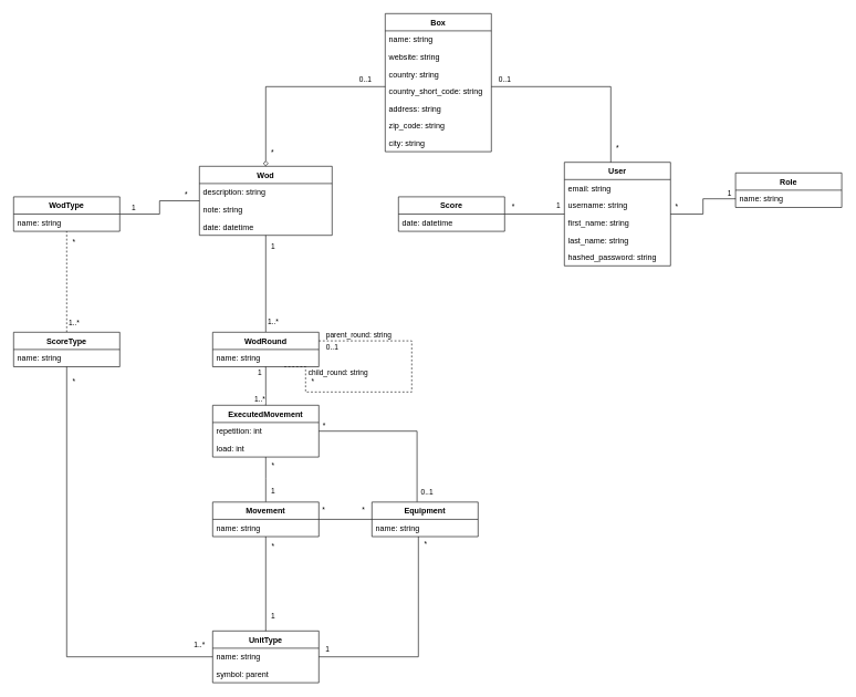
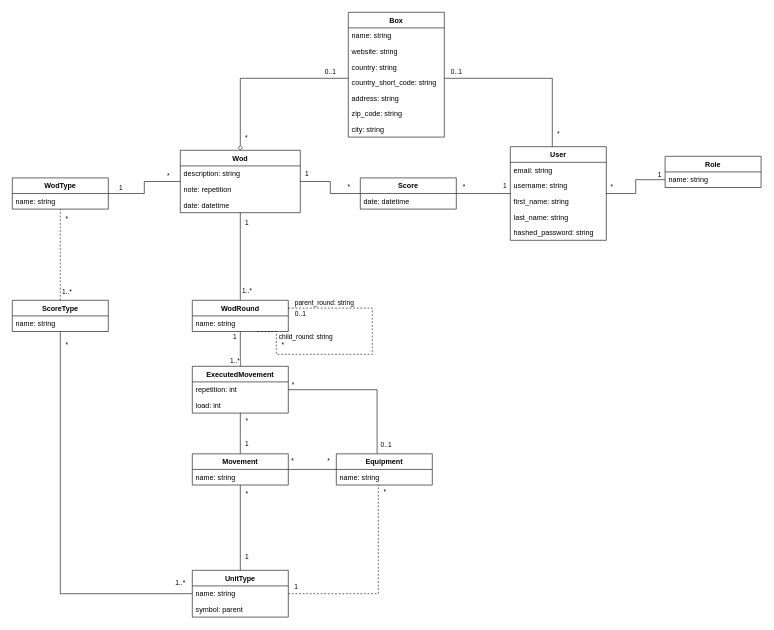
  <mxCell id="0" />
  <mxCell id="1" parent="0" />
  <mxCell id="2" value="Wod" style="swimlane;fontStyle=1;align=center;verticalAlign=top;childLayout=stackLayout;horizontal=1;startSize=26;horizontalStack=0;resizeParent=1;resizeParentMax=0;resizeLast=0;collapsible=1;marginBottom=0;" parent="1" vertex="1"><mxGeometry x="300" y="250" width="200" height="104" as="geometry" /></mxCell>
  <mxCell id="3" value="description: string" style="text;strokeColor=none;fillColor=none;align=left;verticalAlign=top;spacingLeft=4;spacingRight=4;overflow=hidden;rotatable=0;points=[[0,0.5],[1,0.5]];portConstraint=eastwest;" parent="2" vertex="1"><mxGeometry y="26" width="200" height="26" as="geometry" /></mxCell>
- <mxCell id="4" value="note: string" style="text;strokeColor=none;fillColor=none;align=left;verticalAlign=top;spacingLeft=4;spacingRight=4;overflow=hidden;rotatable=0;points=[[0,0.5],[1,0.5]];portConstraint=eastwest;" parent="2" vertex="1"><mxGeometry y="52" width="200" height="26" as="geometry" /></mxCell>
+ <mxCell id="4" value="note: repetition" style="text;strokeColor=none;fillColor=none;align=left;verticalAlign=top;spacingLeft=4;spacingRight=4;overflow=hidden;rotatable=0;points=[[0,0.5],[1,0.5]];portConstraint=eastwest;" parent="2" vertex="1"><mxGeometry y="52" width="200" height="26" as="geometry" /></mxCell>
  <mxCell id="5" value="date: datetime" style="text;strokeColor=none;fillColor=none;align=left;verticalAlign=top;spacingLeft=4;spacingRight=4;overflow=hidden;rotatable=0;points=[[0,0.5],[1,0.5]];portConstraint=eastwest;" parent="2" vertex="1"><mxGeometry y="78" width="200" height="26" as="geometry" /></mxCell>
  <mxCell id="6" style="edgeStyle=orthogonalEdgeStyle;rounded=0;orthogonalLoop=1;jettySize=auto;html=1;endArrow=none;endFill=0;" parent="1" source="9" target="2" edge="1"><mxGeometry relative="1" as="geometry" /></mxCell>
  <mxCell id="7" value="*" style="edgeLabel;html=1;align=center;verticalAlign=middle;resizable=0;points=[];" parent="6" vertex="1" connectable="0"><mxGeometry x="0.764" y="1" relative="1" as="geometry"><mxPoint x="-4" y="-9" as="offset" /></mxGeometry></mxCell>
  <mxCell id="8" value="1" style="edgeLabel;html=1;align=center;verticalAlign=middle;resizable=0;points=[];" parent="6" vertex="1" connectable="0"><mxGeometry x="-0.712" y="-1" relative="1" as="geometry"><mxPoint y="-11" as="offset" /></mxGeometry></mxCell>
  <mxCell id="9" value="WodType" style="swimlane;fontStyle=1;align=center;verticalAlign=top;childLayout=stackLayout;horizontal=1;startSize=26;horizontalStack=0;resizeParent=1;resizeParentMax=0;resizeLast=0;collapsible=1;marginBottom=0;" parent="1" vertex="1"><mxGeometry x="20" y="296" width="160" height="52" as="geometry" /></mxCell>
  <mxCell id="10" value="name: string" style="text;strokeColor=none;fillColor=none;align=left;verticalAlign=top;spacingLeft=4;spacingRight=4;overflow=hidden;rotatable=0;points=[[0,0.5],[1,0.5]];portConstraint=eastwest;" parent="9" vertex="1"><mxGeometry y="26" width="160" height="26" as="geometry" /></mxCell>
  <mxCell id="11" style="edgeStyle=orthogonalEdgeStyle;rounded=0;orthogonalLoop=1;jettySize=auto;html=1;exitX=0.5;exitY=0;exitDx=0;exitDy=0;endArrow=none;endFill=0;" parent="1" source="14" target="2" edge="1"><mxGeometry relative="1" as="geometry" /></mxCell>
  <mxCell id="12" value="1..*" style="edgeLabel;html=1;align=center;verticalAlign=middle;resizable=0;points=[];imageVerticalAlign=top;imageAspect=1;" parent="11" vertex="1" connectable="0"><mxGeometry x="-0.776" relative="1" as="geometry"><mxPoint x="10" as="offset" /></mxGeometry></mxCell>
  <mxCell id="13" value="1" style="edgeLabel;html=1;align=center;verticalAlign=middle;resizable=0;points=[];" parent="11" vertex="1" connectable="0"><mxGeometry x="0.781" y="-1" relative="1" as="geometry"><mxPoint x="9" as="offset" /></mxGeometry></mxCell>
  <mxCell id="14" value="WodRound" style="swimlane;fontStyle=1;align=center;verticalAlign=top;childLayout=stackLayout;horizontal=1;startSize=26;horizontalStack=0;resizeParent=1;resizeParentMax=0;resizeLast=0;collapsible=1;marginBottom=0;" parent="1" vertex="1"><mxGeometry x="320" y="500" width="160" height="52" as="geometry"><mxRectangle x="402" y="510" width="100" height="26" as="alternateBounds" /></mxGeometry></mxCell>
  <mxCell id="15" value="name: string" style="text;strokeColor=none;fillColor=none;align=left;verticalAlign=top;spacingLeft=4;spacingRight=4;overflow=hidden;rotatable=0;points=[[0,0.5],[1,0.5]];portConstraint=eastwest;" parent="14" vertex="1"><mxGeometry y="26" width="160" height="26" as="geometry" /></mxCell>
  <mxCell id="16" style="edgeStyle=orthogonalEdgeStyle;rounded=0;orthogonalLoop=1;jettySize=auto;html=1;exitX=1;exitY=0.25;exitDx=0;exitDy=0;entryX=0.663;entryY=1;entryDx=0;entryDy=0;entryPerimeter=0;endArrow=none;endFill=0;dashed=1;" parent="14" source="14" target="15" edge="1"><mxGeometry relative="1" as="geometry"><Array as="points"><mxPoint x="300" y="13" /><mxPoint x="300" y="90" /><mxPoint x="140" y="90" /><mxPoint x="140" y="52" /></Array></mxGeometry></mxCell>
  <mxCell id="17" value="parent_round: string" style="edgeLabel;html=1;align=center;verticalAlign=middle;resizable=0;points=[];" vertex="1" connectable="0" parent="16"><mxGeometry x="-0.767" relative="1" as="geometry"><mxPoint x="7.67" y="-10" as="offset" /></mxGeometry></mxCell>
  <mxCell id="18" value="child_round: string" style="edgeLabel;html=1;align=center;verticalAlign=middle;resizable=0;points=[];" vertex="1" connectable="0" parent="16"><mxGeometry x="0.601" relative="1" as="geometry"><mxPoint x="30" y="-30" as="offset" /></mxGeometry></mxCell>
  <mxCell id="19" value="*" style="edgeLabel;html=1;align=center;verticalAlign=middle;resizable=0;points=[];" vertex="1" connectable="0" parent="16"><mxGeometry x="0.723" relative="1" as="geometry"><mxPoint x="10" y="-5.33" as="offset" /></mxGeometry></mxCell>
  <mxCell id="20" value="0..1" style="edgeLabel;html=1;align=center;verticalAlign=middle;resizable=0;points=[];" vertex="1" connectable="0" parent="16"><mxGeometry x="-0.86" relative="1" as="geometry"><mxPoint x="-11.33" y="9" as="offset" /></mxGeometry></mxCell>
  <mxCell id="21" style="edgeStyle=orthogonalEdgeStyle;rounded=0;orthogonalLoop=1;jettySize=auto;html=1;exitX=0.5;exitY=0;exitDx=0;exitDy=0;endArrow=none;endFill=0;" parent="1" source="24" target="79" edge="1"><mxGeometry relative="1" as="geometry"><Array as="points"><mxPoint x="400" y="720" /><mxPoint x="400" y="720" /></Array></mxGeometry></mxCell>
  <mxCell id="22" value="1" style="edgeLabel;html=1;align=center;verticalAlign=middle;resizable=0;points=[];" parent="21" vertex="1" connectable="0"><mxGeometry x="-0.803" y="2" relative="1" as="geometry"><mxPoint x="12" y="-9.09" as="offset" /></mxGeometry></mxCell>
  <mxCell id="23" value="*" style="edgeLabel;html=1;align=center;verticalAlign=middle;resizable=0;points=[];" parent="21" vertex="1" connectable="0"><mxGeometry x="0.84" y="-1" relative="1" as="geometry"><mxPoint x="9" y="6.51" as="offset" /></mxGeometry></mxCell>
  <mxCell id="24" value="Movement" style="swimlane;fontStyle=1;align=center;verticalAlign=top;childLayout=stackLayout;horizontal=1;startSize=26;horizontalStack=0;resizeParent=1;resizeParentMax=0;resizeLast=0;collapsible=1;marginBottom=0;" parent="1" vertex="1"><mxGeometry x="320" y="755.89" width="160" height="52" as="geometry" /></mxCell>
  <mxCell id="25" value="name: string" style="text;strokeColor=none;fillColor=none;align=left;verticalAlign=top;spacingLeft=4;spacingRight=4;overflow=hidden;rotatable=0;points=[[0,0.5],[1,0.5]];portConstraint=eastwest;" parent="24" vertex="1"><mxGeometry y="26" width="160" height="26" as="geometry" /></mxCell>
  <mxCell id="26" style="edgeStyle=orthogonalEdgeStyle;rounded=0;orthogonalLoop=1;jettySize=auto;html=1;endArrow=none;endFill=0;" edge="1" parent="1" source="29" target="79"><mxGeometry relative="1" as="geometry"><mxPoint x="640" y="662" as="targetPoint" /><Array as="points"><mxPoint x="628" y="649" /></Array></mxGeometry></mxCell>
  <mxCell id="27" value="0..1" style="edgeLabel;html=1;align=center;verticalAlign=middle;resizable=0;points=[];" vertex="1" connectable="0" parent="26"><mxGeometry x="-0.689" relative="1" as="geometry"><mxPoint x="14" y="24.63" as="offset" /></mxGeometry></mxCell>
  <mxCell id="28" value="*" style="edgeLabel;html=1;align=center;verticalAlign=middle;resizable=0;points=[];" vertex="1" connectable="0" parent="26"><mxGeometry x="0.687" relative="1" as="geometry"><mxPoint x="-32.13" y="-9" as="offset" /></mxGeometry></mxCell>
  <mxCell id="29" value="Equipment" style="swimlane;fontStyle=1;align=center;verticalAlign=top;childLayout=stackLayout;horizontal=1;startSize=26;horizontalStack=0;resizeParent=1;resizeParentMax=0;resizeLast=0;collapsible=1;marginBottom=0;" parent="1" vertex="1"><mxGeometry x="560" y="755.89" width="160" height="52" as="geometry" /></mxCell>
  <mxCell id="30" value="name: string" style="text;strokeColor=none;fillColor=none;align=left;verticalAlign=top;spacingLeft=4;spacingRight=4;overflow=hidden;rotatable=0;points=[[0,0.5],[1,0.5]];portConstraint=eastwest;" parent="29" vertex="1"><mxGeometry y="26" width="160" height="26" as="geometry" /></mxCell>
  <mxCell id="31" style="edgeStyle=orthogonalEdgeStyle;rounded=0;orthogonalLoop=1;jettySize=auto;html=1;endArrow=none;endFill=0;" parent="1" source="29" target="24" edge="1"><mxGeometry relative="1" as="geometry"><mxPoint x="500" y="794.89" as="targetPoint" /></mxGeometry></mxCell>
  <mxCell id="32" value="*" style="edgeLabel;html=1;align=center;verticalAlign=middle;resizable=0;points=[];" parent="31" vertex="1" connectable="0"><mxGeometry x="-0.642" y="1" relative="1" as="geometry"><mxPoint y="-15.89" as="offset" /></mxGeometry></mxCell>
  <mxCell id="33" value="*" style="edgeLabel;html=1;align=center;verticalAlign=middle;resizable=0;points=[];" parent="31" vertex="1" connectable="0"><mxGeometry x="0.842" relative="1" as="geometry"><mxPoint y="-14.89" as="offset" /></mxGeometry></mxCell>
  <mxCell id="34" value="User" style="swimlane;fontStyle=1;align=center;verticalAlign=top;childLayout=stackLayout;horizontal=1;startSize=26;horizontalStack=0;resizeParent=1;resizeParentMax=0;resizeLast=0;collapsible=1;marginBottom=0;" parent="1" vertex="1"><mxGeometry x="850" y="244" width="160" height="156" as="geometry" /></mxCell>
  <mxCell id="35" value="email: string" style="text;strokeColor=none;fillColor=none;align=left;verticalAlign=top;spacingLeft=4;spacingRight=4;overflow=hidden;rotatable=0;points=[[0,0.5],[1,0.5]];portConstraint=eastwest;" parent="34" vertex="1"><mxGeometry y="26" width="160" height="26" as="geometry" /></mxCell>
  <mxCell id="36" value="username: string" style="text;strokeColor=none;fillColor=none;align=left;verticalAlign=top;spacingLeft=4;spacingRight=4;overflow=hidden;rotatable=0;points=[[0,0.5],[1,0.5]];portConstraint=eastwest;" parent="34" vertex="1"><mxGeometry y="52" width="160" height="26" as="geometry" /></mxCell>
  <mxCell id="37" value="first_name: string" style="text;strokeColor=none;fillColor=none;align=left;verticalAlign=top;spacingLeft=4;spacingRight=4;overflow=hidden;rotatable=0;points=[[0,0.5],[1,0.5]];portConstraint=eastwest;" parent="34" vertex="1"><mxGeometry y="78" width="160" height="26" as="geometry" /></mxCell>
  <mxCell id="38" value="last_name: string" style="text;strokeColor=none;fillColor=none;align=left;verticalAlign=top;spacingLeft=4;spacingRight=4;overflow=hidden;rotatable=0;points=[[0,0.5],[1,0.5]];portConstraint=eastwest;" parent="34" vertex="1"><mxGeometry y="104" width="160" height="26" as="geometry" /></mxCell>
  <mxCell id="39" value="hashed_password: string" style="text;strokeColor=none;fillColor=none;align=left;verticalAlign=top;spacingLeft=4;spacingRight=4;overflow=hidden;rotatable=0;points=[[0,0.5],[1,0.5]];portConstraint=eastwest;" parent="34" vertex="1"><mxGeometry y="130" width="160" height="26" as="geometry" /></mxCell>
  <mxCell id="40" style="edgeStyle=orthogonalEdgeStyle;rounded=0;orthogonalLoop=1;jettySize=auto;html=1;endArrow=diamond;endFill=0;" parent="1" source="43" target="2" edge="1"><mxGeometry relative="1" as="geometry"><Array as="points"><mxPoint x="400" y="130" /></Array></mxGeometry></mxCell>
  <mxCell id="41" value="*" style="edgeLabel;html=1;align=center;verticalAlign=middle;resizable=0;points=[];" vertex="1" connectable="0" parent="40"><mxGeometry x="0.87" y="1" relative="1" as="geometry"><mxPoint x="8.97" y="-2.63" as="offset" /></mxGeometry></mxCell>
  <mxCell id="42" value="0..1" style="edgeLabel;html=1;align=center;verticalAlign=middle;resizable=0;points=[];" vertex="1" connectable="0" parent="40"><mxGeometry x="-0.795" y="-1" relative="1" as="geometry"><mxPoint y="-9.03" as="offset" /></mxGeometry></mxCell>
  <mxCell id="43" value="Box" style="swimlane;fontStyle=1;align=center;verticalAlign=top;childLayout=stackLayout;horizontal=1;startSize=26;horizontalStack=0;resizeParent=1;resizeParentMax=0;resizeLast=0;collapsible=1;marginBottom=0;" parent="1" vertex="1"><mxGeometry x="580" y="20" width="160" height="208" as="geometry" /></mxCell>
  <mxCell id="44" value="name: string" style="text;strokeColor=none;fillColor=none;align=left;verticalAlign=top;spacingLeft=4;spacingRight=4;overflow=hidden;rotatable=0;points=[[0,0.5],[1,0.5]];portConstraint=eastwest;" parent="43" vertex="1"><mxGeometry y="26" width="160" height="26" as="geometry" /></mxCell>
  <mxCell id="45" value="website: string" style="text;strokeColor=none;fillColor=none;align=left;verticalAlign=top;spacingLeft=4;spacingRight=4;overflow=hidden;rotatable=0;points=[[0,0.5],[1,0.5]];portConstraint=eastwest;" parent="43" vertex="1"><mxGeometry y="52" width="160" height="26" as="geometry" /></mxCell>
  <mxCell id="46" value="country: string" style="text;strokeColor=none;fillColor=none;align=left;verticalAlign=top;spacingLeft=4;spacingRight=4;overflow=hidden;rotatable=0;points=[[0,0.5],[1,0.5]];portConstraint=eastwest;" parent="43" vertex="1"><mxGeometry y="78" width="160" height="26" as="geometry" /></mxCell>
  <mxCell id="47" value="country_short_code: string" style="text;strokeColor=none;fillColor=none;align=left;verticalAlign=top;spacingLeft=4;spacingRight=4;overflow=hidden;rotatable=0;points=[[0,0.5],[1,0.5]];portConstraint=eastwest;" parent="43" vertex="1"><mxGeometry y="104" width="160" height="26" as="geometry" /></mxCell>
  <mxCell id="48" value="address: string" style="text;strokeColor=none;fillColor=none;align=left;verticalAlign=top;spacingLeft=4;spacingRight=4;overflow=hidden;rotatable=0;points=[[0,0.5],[1,0.5]];portConstraint=eastwest;" parent="43" vertex="1"><mxGeometry y="130" width="160" height="26" as="geometry" /></mxCell>
  <mxCell id="49" value="zip_code: string" style="text;strokeColor=none;fillColor=none;align=left;verticalAlign=top;spacingLeft=4;spacingRight=4;overflow=hidden;rotatable=0;points=[[0,0.5],[1,0.5]];portConstraint=eastwest;" parent="43" vertex="1"><mxGeometry y="156" width="160" height="26" as="geometry" /></mxCell>
  <mxCell id="50" value="city: string" style="text;strokeColor=none;fillColor=none;align=left;verticalAlign=top;spacingLeft=4;spacingRight=4;overflow=hidden;rotatable=0;points=[[0,0.5],[1,0.5]];portConstraint=eastwest;" parent="43" vertex="1"><mxGeometry y="182" width="160" height="26" as="geometry" /></mxCell>
  <mxCell id="51" style="edgeStyle=orthogonalEdgeStyle;rounded=0;orthogonalLoop=1;jettySize=auto;html=1;endArrow=none;endFill=0;" parent="1" source="43" target="34" edge="1"><mxGeometry relative="1" as="geometry"><Array as="points"><mxPoint x="920" y="130" /></Array></mxGeometry></mxCell>
  <mxCell id="52" value="0..1" style="edgeLabel;html=1;align=center;verticalAlign=middle;resizable=0;points=[];" vertex="1" connectable="0" parent="51"><mxGeometry x="-0.643" relative="1" as="geometry"><mxPoint x="-32.57" y="-10.03" as="offset" /></mxGeometry></mxCell>
  <mxCell id="53" value="*" style="edgeLabel;html=1;align=center;verticalAlign=middle;resizable=0;points=[];" vertex="1" connectable="0" parent="51"><mxGeometry x="0.849" y="2" relative="1" as="geometry"><mxPoint x="7.97" as="offset" /></mxGeometry></mxCell>
  <mxCell id="54" style="edgeStyle=orthogonalEdgeStyle;rounded=0;orthogonalLoop=1;jettySize=auto;html=1;endArrow=none;endFill=0;" parent="1" source="34" target="57" edge="1"><mxGeometry relative="1" as="geometry" /></mxCell>
  <mxCell id="55" value="1" style="edgeLabel;html=1;align=center;verticalAlign=middle;resizable=0;points=[];" vertex="1" connectable="0" parent="54"><mxGeometry x="-0.235" y="-2" relative="1" as="geometry"><mxPoint x="24.29" y="-11" as="offset" /></mxGeometry></mxCell>
  <mxCell id="56" value="*" style="edgeLabel;html=1;align=center;verticalAlign=middle;resizable=0;points=[];" vertex="1" connectable="0" parent="54"><mxGeometry x="0.73" y="-2" relative="1" as="geometry"><mxPoint y="-10" as="offset" /></mxGeometry></mxCell>
  <mxCell id="57" value="Score" style="swimlane;fontStyle=1;align=center;verticalAlign=top;childLayout=stackLayout;horizontal=1;startSize=26;horizontalStack=0;resizeParent=1;resizeParentMax=0;resizeLast=0;collapsible=1;marginBottom=0;" parent="1" vertex="1"><mxGeometry x="600" y="296" width="160" height="52" as="geometry" /></mxCell>
  <mxCell id="58" value="date: datetime" style="text;strokeColor=none;fillColor=none;align=left;verticalAlign=top;spacingLeft=4;spacingRight=4;overflow=hidden;rotatable=0;points=[[0,0.5],[1,0.5]];portConstraint=eastwest;" parent="57" vertex="1"><mxGeometry y="26" width="160" height="26" as="geometry" /></mxCell>
+ <mxCell id="59" style="edgeStyle=orthogonalEdgeStyle;rounded=0;orthogonalLoop=1;jettySize=auto;html=1;endArrow=none;endFill=0;" parent="1" source="57" target="2" edge="1"><mxGeometry relative="1" as="geometry"><mxPoint x="560" y="325" as="sourcePoint" /></mxGeometry></mxCell>
+ <mxCell id="60" value="1" style="edgeLabel;html=1;align=center;verticalAlign=middle;resizable=0;points=[];" vertex="1" connectable="0" parent="59"><mxGeometry x="0.831" y="-1" relative="1" as="geometry"><mxPoint y="-12" as="offset" /></mxGeometry></mxCell>
+ <mxCell id="61" value="*" style="edgeLabel;html=1;align=center;verticalAlign=middle;resizable=0;points=[];" vertex="1" connectable="0" parent="59"><mxGeometry x="-0.744" y="-1" relative="1" as="geometry"><mxPoint x="-4.67" y="-11" as="offset" /></mxGeometry></mxCell>
  <mxCell id="62" style="edgeStyle=orthogonalEdgeStyle;rounded=0;orthogonalLoop=1;jettySize=auto;html=1;endArrow=none;endFill=0;dashed=1;" parent="1" source="65" target="9" edge="1"><mxGeometry relative="1" as="geometry" /></mxCell>
  <mxCell id="63" value="1..*" style="edgeLabel;html=1;align=center;verticalAlign=middle;resizable=0;points=[];" parent="62" vertex="1" connectable="0"><mxGeometry x="-0.808" y="-1" relative="1" as="geometry"><mxPoint x="9" as="offset" /></mxGeometry></mxCell>
  <mxCell id="64" value="*" style="edgeLabel;html=1;align=center;verticalAlign=middle;resizable=0;points=[];" parent="62" vertex="1" connectable="0"><mxGeometry x="0.796" relative="1" as="geometry"><mxPoint x="10" as="offset" /></mxGeometry></mxCell>
  <mxCell id="65" value="ScoreType" style="swimlane;fontStyle=1;align=center;verticalAlign=top;childLayout=stackLayout;horizontal=1;startSize=26;horizontalStack=0;resizeParent=1;resizeParentMax=0;resizeLast=0;collapsible=1;marginBottom=0;" parent="1" vertex="1"><mxGeometry x="20" y="500" width="160" height="52" as="geometry"><mxRectangle x="102" y="510" width="90" height="26" as="alternateBounds" /></mxGeometry></mxCell>
  <mxCell id="66" value="name: string" style="text;strokeColor=none;fillColor=none;align=left;verticalAlign=top;spacingLeft=4;spacingRight=4;overflow=hidden;rotatable=0;points=[[0,0.5],[1,0.5]];portConstraint=eastwest;" parent="65" vertex="1"><mxGeometry y="26" width="160" height="26" as="geometry" /></mxCell>
  <mxCell id="67" style="edgeStyle=orthogonalEdgeStyle;rounded=0;orthogonalLoop=1;jettySize=auto;html=1;endArrow=none;endFill=0;" parent="1" source="70" target="65" edge="1"><mxGeometry relative="1" as="geometry"><mxPoint x="100" y="755.89" as="sourcePoint" /></mxGeometry></mxCell>
  <mxCell id="68" value="1..*" style="edgeLabel;html=1;align=center;verticalAlign=middle;resizable=0;points=[];" parent="67" vertex="1" connectable="0"><mxGeometry x="-0.809" relative="1" as="geometry"><mxPoint x="42.5" y="-19" as="offset" /></mxGeometry></mxCell>
  <mxCell id="69" value="*" style="edgeLabel;html=1;align=center;verticalAlign=middle;resizable=0;points=[];" parent="67" vertex="1" connectable="0"><mxGeometry x="0.819" y="-1" relative="1" as="geometry"><mxPoint x="9" y="-36.5" as="offset" /></mxGeometry></mxCell>
  <mxCell id="70" value="UnitType" style="swimlane;fontStyle=1;align=center;verticalAlign=top;childLayout=stackLayout;horizontal=1;startSize=26;horizontalStack=0;resizeParent=1;resizeParentMax=0;resizeLast=0;collapsible=1;marginBottom=0;" parent="1" vertex="1"><mxGeometry x="320" y="950" width="160" height="78" as="geometry" /></mxCell>
  <mxCell id="71" value="name: string" style="text;strokeColor=none;fillColor=none;align=left;verticalAlign=top;spacingLeft=4;spacingRight=4;overflow=hidden;rotatable=0;points=[[0,0.5],[1,0.5]];portConstraint=eastwest;" parent="70" vertex="1"><mxGeometry y="26" width="160" height="26" as="geometry" /></mxCell>
  <mxCell id="72" value="symbol: parent" style="text;strokeColor=none;fillColor=none;align=left;verticalAlign=top;spacingLeft=4;spacingRight=4;overflow=hidden;rotatable=0;points=[[0,0.5],[1,0.5]];portConstraint=eastwest;" parent="70" vertex="1"><mxGeometry y="52" width="160" height="26" as="geometry" /></mxCell>
  <mxCell id="73" style="edgeStyle=orthogonalEdgeStyle;rounded=0;orthogonalLoop=1;jettySize=auto;html=1;endArrow=none;endFill=0;" parent="1" source="70" target="24" edge="1"><mxGeometry relative="1" as="geometry"><mxPoint x="330" y="954.89" as="sourcePoint" /><mxPoint x="200" y="817.89" as="targetPoint" /><Array as="points" /></mxGeometry></mxCell>
  <mxCell id="74" value="1" style="edgeLabel;html=1;align=center;verticalAlign=middle;resizable=0;points=[];" parent="73" vertex="1" connectable="0"><mxGeometry x="-0.667" y="-2" relative="1" as="geometry"><mxPoint x="8" as="offset" /></mxGeometry></mxCell>
  <mxCell id="75" value="*" style="edgeLabel;html=1;align=center;verticalAlign=middle;resizable=0;points=[];" parent="73" vertex="1" connectable="0"><mxGeometry x="0.809" y="-2" relative="1" as="geometry"><mxPoint x="8" as="offset" /></mxGeometry></mxCell>
- <mxCell id="76" style="edgeStyle=orthogonalEdgeStyle;rounded=0;orthogonalLoop=1;jettySize=auto;html=1;endArrow=none;endFill=0;" parent="1" source="70" target="29" edge="1"><mxGeometry relative="1" as="geometry"><mxPoint x="340" y="964.89" as="sourcePoint" /><mxPoint x="210" y="827.89" as="targetPoint" /><Array as="points"><mxPoint x="630" y="989" /></Array></mxGeometry></mxCell>
+ <mxCell id="76" style="edgeStyle=orthogonalEdgeStyle;rounded=0;orthogonalLoop=1;jettySize=auto;html=1;endArrow=none;endFill=0;dashed=1;" parent="1" source="70" target="29" edge="1"><mxGeometry relative="1" as="geometry"><mxPoint x="340" y="964.89" as="sourcePoint" /><mxPoint x="210" y="827.89" as="targetPoint" /><Array as="points"><mxPoint x="630" y="989" /></Array></mxGeometry></mxCell>
  <mxCell id="77" value="1" style="edgeLabel;html=1;align=center;verticalAlign=middle;resizable=0;points=[];" vertex="1" connectable="0" parent="76"><mxGeometry x="-0.787" y="-2" relative="1" as="geometry"><mxPoint x="-22.5" y="-15" as="offset" /></mxGeometry></mxCell>
  <mxCell id="78" value="*" style="edgeLabel;html=1;align=center;verticalAlign=middle;resizable=0;points=[];" vertex="1" connectable="0" parent="76"><mxGeometry x="0.937" y="-1" relative="1" as="geometry"><mxPoint x="9" y="1.67" as="offset" /></mxGeometry></mxCell>
  <mxCell id="79" value="ExecutedMovement" style="swimlane;fontStyle=1;align=center;verticalAlign=top;childLayout=stackLayout;horizontal=1;startSize=26;horizontalStack=0;resizeParent=1;resizeParentMax=0;resizeLast=0;collapsible=1;marginBottom=0;" parent="1" vertex="1"><mxGeometry x="320" y="610" width="160" height="78" as="geometry" /></mxCell>
  <mxCell id="80" value="repetition: int" style="text;strokeColor=none;fillColor=none;align=left;verticalAlign=top;spacingLeft=4;spacingRight=4;overflow=hidden;rotatable=0;points=[[0,0.5],[1,0.5]];portConstraint=eastwest;" parent="79" vertex="1"><mxGeometry y="26" width="160" height="26" as="geometry" /></mxCell>
  <mxCell id="81" value="load: int" style="text;strokeColor=none;fillColor=none;align=left;verticalAlign=top;spacingLeft=4;spacingRight=4;overflow=hidden;rotatable=0;points=[[0,0.5],[1,0.5]];portConstraint=eastwest;" vertex="1" parent="79"><mxGeometry y="52" width="160" height="26" as="geometry" /></mxCell>
  <mxCell id="82" style="edgeStyle=orthogonalEdgeStyle;rounded=0;orthogonalLoop=1;jettySize=auto;html=1;endArrow=none;endFill=0;" parent="1" source="79" target="14" edge="1"><mxGeometry relative="1" as="geometry"><mxPoint x="400" y="601" as="targetPoint" /></mxGeometry></mxCell>
  <mxCell id="83" value="1" style="edgeLabel;html=1;align=center;verticalAlign=middle;resizable=0;points=[];" parent="82" vertex="1" connectable="0"><mxGeometry x="0.724" y="-1" relative="1" as="geometry"><mxPoint x="-11" as="offset" /></mxGeometry></mxCell>
  <mxCell id="84" value="1..*" style="edgeLabel;html=1;align=center;verticalAlign=middle;resizable=0;points=[];" parent="82" vertex="1" connectable="0"><mxGeometry x="-0.655" y="1" relative="1" as="geometry"><mxPoint x="-9" as="offset" /></mxGeometry></mxCell>
  <mxCell id="85" value="Role" style="swimlane;fontStyle=1;align=center;verticalAlign=top;childLayout=stackLayout;horizontal=1;startSize=26;horizontalStack=0;resizeParent=1;resizeParentMax=0;resizeLast=0;collapsible=1;marginBottom=0;" vertex="1" parent="1"><mxGeometry x="1108" y="260" width="160" height="52" as="geometry" /></mxCell>
  <mxCell id="86" value="name: string" style="text;strokeColor=none;fillColor=none;align=left;verticalAlign=top;spacingLeft=4;spacingRight=4;overflow=hidden;rotatable=0;points=[[0,0.5],[1,0.5]];portConstraint=eastwest;" vertex="1" parent="85"><mxGeometry y="26" width="160" height="26" as="geometry" /></mxCell>
  <mxCell id="87" style="edgeStyle=orthogonalEdgeStyle;rounded=0;orthogonalLoop=1;jettySize=auto;html=1;exitX=0;exitY=0.5;exitDx=0;exitDy=0;endArrow=none;endFill=0;" edge="1" parent="1" source="86" target="34"><mxGeometry relative="1" as="geometry" /></mxCell>
  <mxCell id="88" value="1" style="edgeLabel;html=1;align=center;verticalAlign=middle;resizable=0;points=[];" vertex="1" connectable="0" parent="87"><mxGeometry x="-0.763" relative="1" as="geometry"><mxPoint x="4.33" y="-9" as="offset" /></mxGeometry></mxCell>
  <mxCell id="89" value="*" style="edgeLabel;html=1;align=center;verticalAlign=middle;resizable=0;points=[];" vertex="1" connectable="0" parent="87"><mxGeometry x="0.807" y="1" relative="1" as="geometry"><mxPoint x="-3.67" y="-13" as="offset" /></mxGeometry></mxCell>
